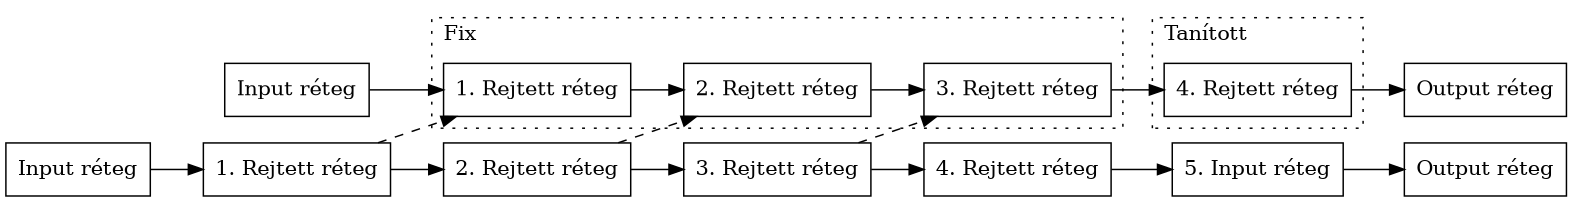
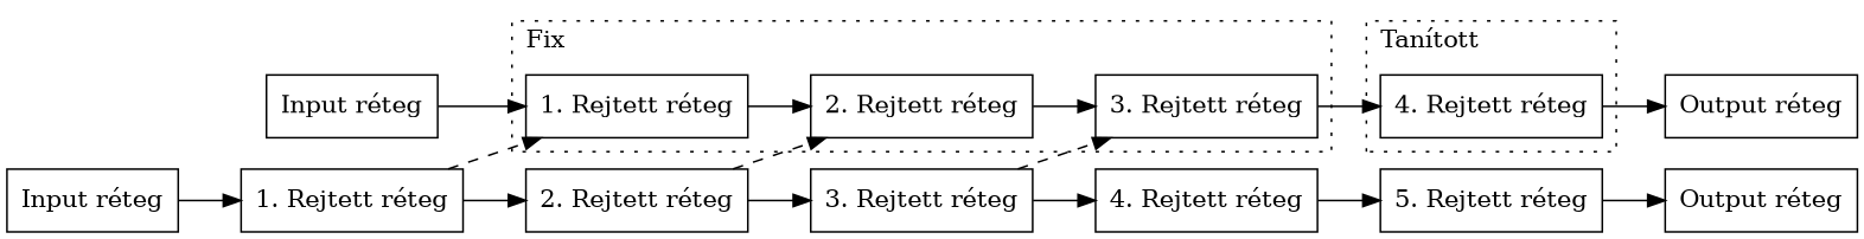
  digraph {
    rankdir=LR
    node [shape=rectangle]
    n1 [label="1. Rejtett réteg"]
    n2 [label="2. Rejtett réteg"]
    n3 [label="3. Rejtett réteg"]
    n4 [label="4. Rejtett réteg"]
    n5 [label="Input réteg"]
    n6 [label="1. Rejtett réteg"]
    n7 [label="2. Rejtett réteg"]
    n8 [label="3. Rejtett réteg"]
    n9 [label="4. Rejtett réteg"]
-   n10 [label="5. Input réteg"]
+   n10 [label="5. Rejtett réteg"]
    n11 [label="Output réteg"]
    n12 [label="Input réteg"]
    n13 [label="Output réteg"]
    subgraph cluster_1 {
      label=Fix
      labeljust=l
      style=dotted
      n1
      n2
      n3
    }
    subgraph cluster_2 {
      label="Tanított"
      labeljust=l
      style=dotted
      n4
    }
    n1 -> n2
    n2 -> n3
    n3 -> n4
    n4 -> n13
    n5 -> n6
    n6 -> n1 [style=dashed]
    n6 -> n7
    n7 -> n2 [style=dashed]
    n7 -> n8
    n8 -> n3 [style=dashed]
    n8 -> n9
    n9 -> n10
    n10 -> n11
    n12 -> n1
  }
